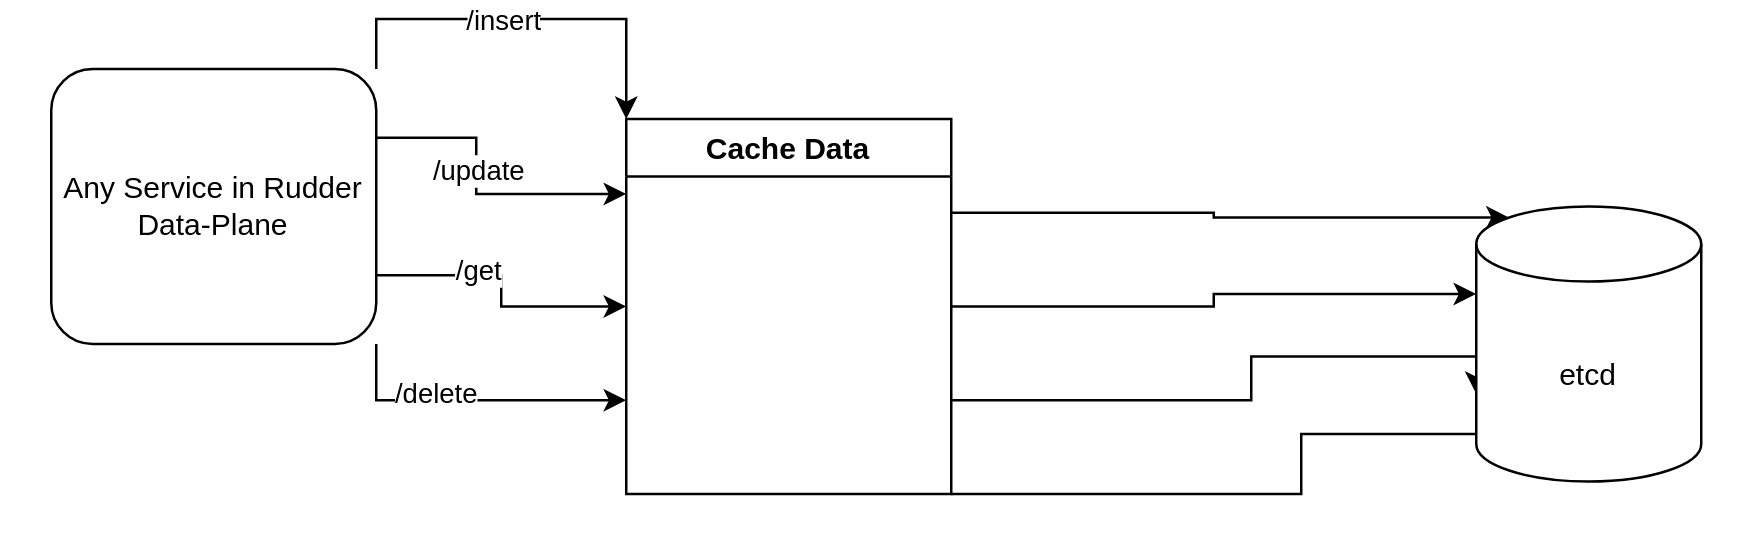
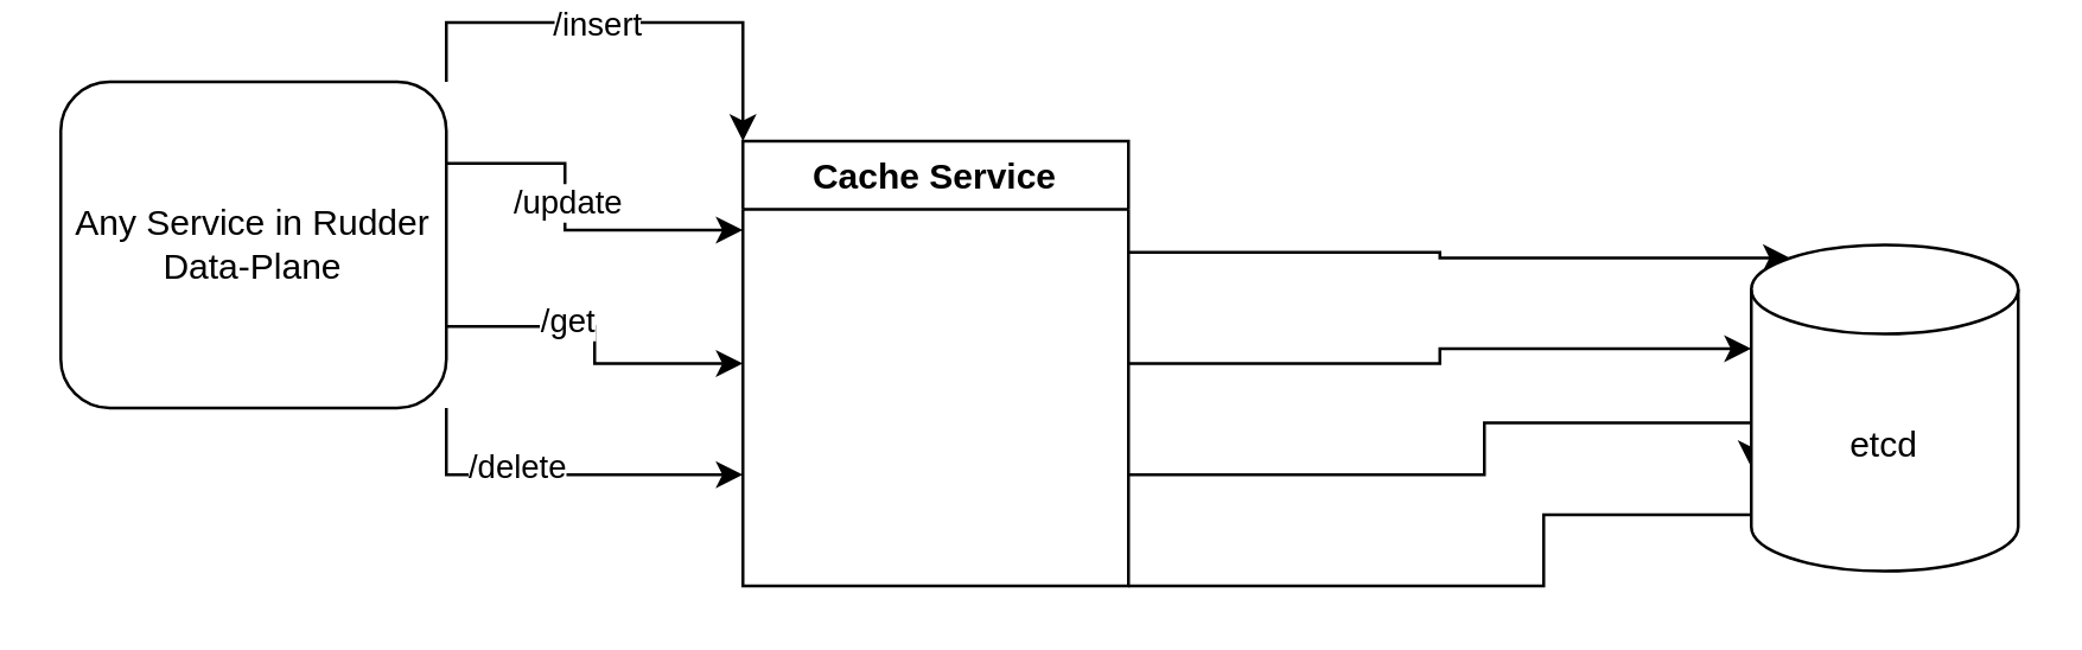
  <mxCell id="0" />
  <mxCell id="1" parent="0" />
  <mxCell id="2" style="edgeStyle=orthogonalEdgeStyle;rounded=0;orthogonalLoop=1;jettySize=auto;html=1;exitX=1;exitY=0.25;exitDx=0;exitDy=0;entryX=0.145;entryY=0;entryDx=0;entryDy=4.35;entryPerimeter=0;" parent="1" source="6" target="16" edge="1"><mxGeometry relative="1" as="geometry"><mxPoint x="530" y="40" as="targetPoint" /></mxGeometry></mxCell>
  <mxCell id="3" style="edgeStyle=orthogonalEdgeStyle;rounded=0;orthogonalLoop=1;jettySize=auto;html=1;exitX=1;exitY=0.75;exitDx=0;exitDy=0;entryX=0;entryY=0;entryDx=0;entryDy=75;entryPerimeter=0;" parent="1" source="6" target="16" edge="1"><mxGeometry relative="1" as="geometry"><mxPoint x="530" y="140" as="targetPoint" /><Array as="points"><mxPoint x="500" y="153" /><mxPoint x="500" y="135" /></Array></mxGeometry></mxCell>
  <mxCell id="4" style="edgeStyle=orthogonalEdgeStyle;rounded=0;orthogonalLoop=1;jettySize=auto;html=1;exitX=1;exitY=0.5;exitDx=0;exitDy=0;entryX=0;entryY=0;entryDx=0;entryDy=35;entryPerimeter=0;" parent="1" source="6" target="16" edge="1"><mxGeometry relative="1" as="geometry"><mxPoint x="530" y="90" as="targetPoint" /></mxGeometry></mxCell>
  <mxCell id="5" style="edgeStyle=orthogonalEdgeStyle;rounded=0;orthogonalLoop=1;jettySize=auto;html=1;entryX=0.145;entryY=1;entryDx=0;entryDy=-4.35;entryPerimeter=0;exitX=1;exitY=1;exitDx=0;exitDy=0;" parent="1" source="6" target="16" edge="1"><mxGeometry relative="1" as="geometry"><Array as="points"><mxPoint x="520" y="190" /><mxPoint x="520" y="166" /></Array><mxPoint x="360" y="170" as="sourcePoint" /><mxPoint x="530" y="190" as="targetPoint" /></mxGeometry></mxCell>
- <mxCell id="6" value="Cache Data" style="swimlane;" parent="1" vertex="1"><mxGeometry x="250" y="40" width="130" height="150" as="geometry" /></mxCell>
+ <mxCell id="6" value="Cache Service" style="swimlane;" parent="1" vertex="1"><mxGeometry x="250" y="40" width="130" height="150" as="geometry" /></mxCell>
  <mxCell id="7" style="edgeStyle=orthogonalEdgeStyle;rounded=0;orthogonalLoop=1;jettySize=auto;html=1;exitX=1;exitY=0;exitDx=0;exitDy=0;entryX=0;entryY=0;entryDx=0;entryDy=0;" parent="1" source="15" target="6" edge="1"><mxGeometry relative="1" as="geometry" /></mxCell>
  <mxCell id="8" value="/insert" style="edgeLabel;html=1;align=center;verticalAlign=middle;resizable=0;points=[];" parent="7" vertex="1" connectable="0"><mxGeometry x="-0.35" y="4" relative="1" as="geometry"><mxPoint x="18" y="4" as="offset" /></mxGeometry></mxCell>
  <mxCell id="9" style="edgeStyle=orthogonalEdgeStyle;rounded=0;orthogonalLoop=1;jettySize=auto;html=1;exitX=1;exitY=0.25;exitDx=0;exitDy=0;" parent="1" source="15" edge="1"><mxGeometry relative="1" as="geometry"><mxPoint x="250" y="70" as="targetPoint" /><Array as="points"><mxPoint x="190" y="48" /><mxPoint x="190" y="70" /></Array></mxGeometry></mxCell>
  <mxCell id="10" value="/update" style="edgeLabel;html=1;align=center;verticalAlign=middle;resizable=0;points=[];" parent="9" vertex="1" connectable="0"><mxGeometry x="-0.706" relative="1" as="geometry"><mxPoint x="22" y="13" as="offset" /></mxGeometry></mxCell>
  <mxCell id="11" style="edgeStyle=orthogonalEdgeStyle;rounded=0;orthogonalLoop=1;jettySize=auto;html=1;exitX=1;exitY=0.75;exitDx=0;exitDy=0;entryX=0;entryY=0.5;entryDx=0;entryDy=0;" parent="1" source="15" target="6" edge="1"><mxGeometry relative="1" as="geometry" /></mxCell>
  <mxCell id="12" value="/get" style="edgeLabel;html=1;align=center;verticalAlign=middle;resizable=0;points=[];" parent="11" vertex="1" connectable="0"><mxGeometry x="0.022" relative="1" as="geometry"><mxPoint x="-10" y="-9" as="offset" /></mxGeometry></mxCell>
  <mxCell id="13" style="edgeStyle=orthogonalEdgeStyle;rounded=0;orthogonalLoop=1;jettySize=auto;html=1;exitX=1;exitY=1;exitDx=0;exitDy=0;entryX=0;entryY=0.75;entryDx=0;entryDy=0;" parent="1" source="15" target="6" edge="1"><mxGeometry relative="1" as="geometry" /></mxCell>
  <mxCell id="14" value="/delete" style="edgeLabel;html=1;align=center;verticalAlign=middle;resizable=0;points=[];" parent="13" vertex="1" connectable="0"><mxGeometry x="-0.246" y="3" relative="1" as="geometry"><mxPoint as="offset" /></mxGeometry></mxCell>
  <mxCell id="15" value="Any Service in Rudder Data-Plane" style="whiteSpace=wrap;html=1;rounded=1;" parent="1" vertex="1"><mxGeometry x="20" y="20" width="130" height="110" as="geometry" /></mxCell>
  <mxCell id="16" value="etcd" style="shape=cylinder3;whiteSpace=wrap;html=1;boundedLbl=1;backgroundOutline=1;size=15;" vertex="1" parent="1"><mxGeometry x="590" y="75" width="90" height="110" as="geometry" /></mxCell>
